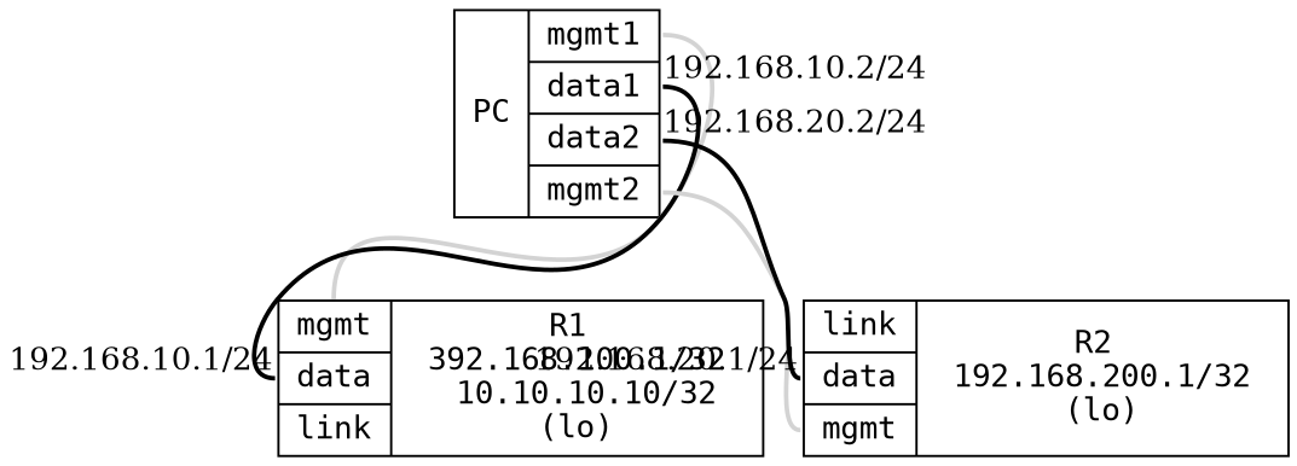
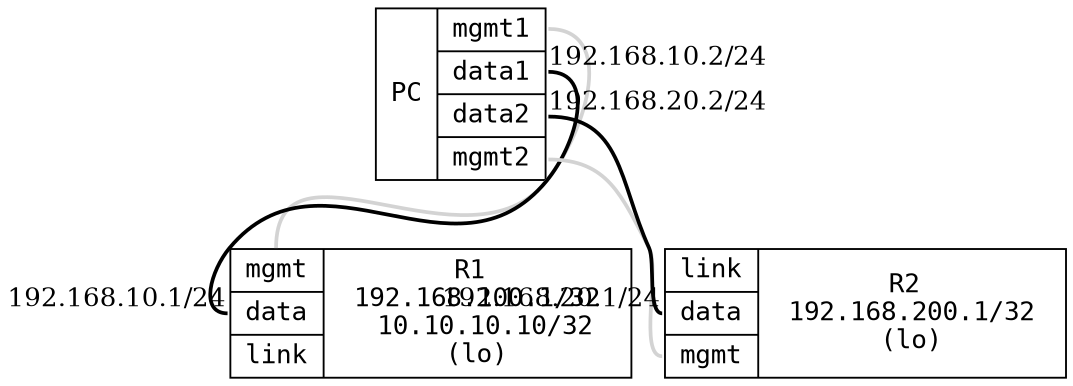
  graph {
    node [fontname="DejaVu Sans Mono, Book" requires=infix shape=record]
    edge [color=lightgray fontname="DejaVu Serif, Book" headport=mgmt penwidth=2]
    n1 [label="PC | { <mgmt1> mgmt1 | <data1> data1 | <data2> data2 |  <mgmt2> mgmt2 }" requires=controller]
-   n2 [label="{ <mgmt> mgmt | <data> data  | <link> link } | R1 \n 392.168.100.1/32 \n 10.10.10.10/32\n(lo)"]
+   n2 [label="{ <mgmt> mgmt | <data> data  | <link> link } | R1 \n 192.168.100.1/32 \n 10.10.10.10/32\n(lo)"]
    n3 [label="{ <link> link  | <data> data | <mgmt> mgmt } | R2 \n 192.168.200.1/32 \n(lo)"]
    n1 -- n2 [requires=mgmt tailport=mgmt1]
    n1 -- n2 [color=black fontcolor=black headlabel="192.168.10.1/24" headport=data taillabel="192.168.10.2/24" tailport=data1]
    n1 -- n3 [requires=mgmt tailport=mgmt2]
    n1 -- n3 [color=black fontcolor=black headlabel="192.168.20.1/24" headport=data taillabel="192.168.20.2/24" tailport=data2]
  }
